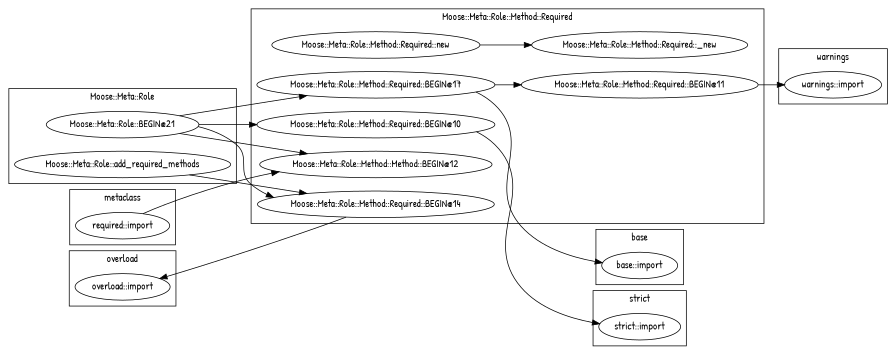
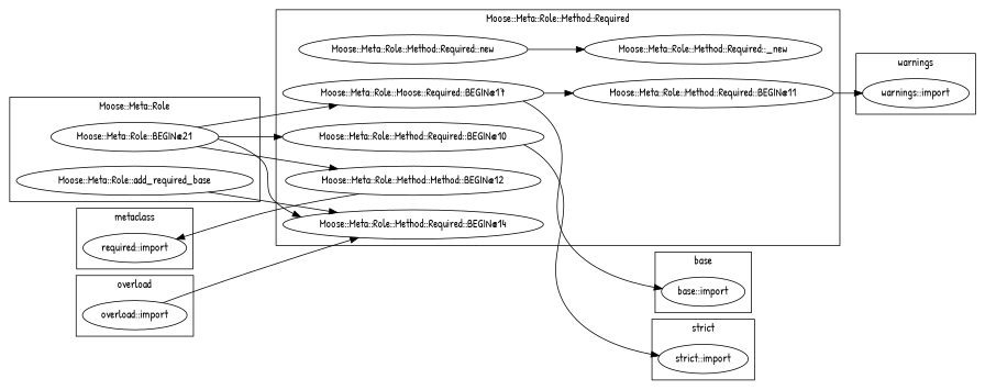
  digraph {
    fontname="Patrick Hand"
    rankdir=LR
    node [fontname="Patrick Hand"]
    edge [fontname="Patrick Hand"]
-   "Moose::Meta::Role::add_required_methods"
+   "Moose::Meta::Role::add_required_methods" [label="Moose::Meta::Role::add_required_base"]
    "Moose::Meta::Role::BEGIN@21"
    "warnings::import"
    n4 [label="required::import"]
    "base::import"
    "strict::import"
    "overload::import"
    "Moose::Meta::Role::Method::Required::BEGIN@14"
    n9 [label="Moose::Meta::Role::Method::Method::BEGIN@12"]
-   "Moose::Meta::Role::Method::Required::BEGIN@17"
+   "Moose::Meta::Role::Method::Required::BEGIN@17" [label="Moose::Meta::Role::Moose::Required::BEGIN@17"]
    "Moose::Meta::Role::Method::Required::_new"
    "Moose::Meta::Role::Method::Required::BEGIN@10"
    "Moose::Meta::Role::Method::Required::BEGIN@11"
    "Moose::Meta::Role::Method::Required::new"
    subgraph cluster_1 {
      label="Moose::Meta::Role"
      "Moose::Meta::Role::add_required_methods"
      "Moose::Meta::Role::BEGIN@21"
    }
    subgraph cluster_2 {
      label=warnings
      "warnings::import"
    }
    subgraph cluster_3 {
      label=metaclass
      n4
    }
    subgraph cluster_4 {
      label=base
      "base::import"
    }
    subgraph cluster_5 {
      label="strict"
      "strict::import"
    }
    subgraph cluster_6 {
      label=overload
      "overload::import"
    }
    subgraph cluster_7 {
      label="Moose::Meta::Role::Method::Required"
      "Moose::Meta::Role::Method::Required::BEGIN@14"
      n9
      "Moose::Meta::Role::Method::Required::BEGIN@17"
      "Moose::Meta::Role::Method::Required::_new"
      "Moose::Meta::Role::Method::Required::BEGIN@10"
      "Moose::Meta::Role::Method::Required::BEGIN@11"
      "Moose::Meta::Role::Method::Required::new"
    }
    "Moose::Meta::Role::add_required_methods" -> "Moose::Meta::Role::Method::Required::BEGIN@14"
    "Moose::Meta::Role::BEGIN@21" -> "Moose::Meta::Role::Method::Required::BEGIN@14"
    "Moose::Meta::Role::BEGIN@21" -> n9
    "Moose::Meta::Role::BEGIN@21" -> "Moose::Meta::Role::Method::Required::BEGIN@17"
    "Moose::Meta::Role::BEGIN@21" -> "Moose::Meta::Role::Method::Required::BEGIN@10"
-   "Moose::Meta::Role::Method::Required::BEGIN@14" -> "overload::import"
-   n4 -> n9
+   "overload::import" -> "Moose::Meta::Role::Method::Required::BEGIN@14"
+   n9 -> n4
    "Moose::Meta::Role::Method::Required::BEGIN@17" -> "base::import"
    "Moose::Meta::Role::Method::Required::BEGIN@17" -> "Moose::Meta::Role::Method::Required::BEGIN@11"
    "Moose::Meta::Role::Method::Required::BEGIN@10" -> "strict::import"
    "Moose::Meta::Role::Method::Required::BEGIN@11" -> "warnings::import"
    "Moose::Meta::Role::Method::Required::new" -> "Moose::Meta::Role::Method::Required::_new"
  }
